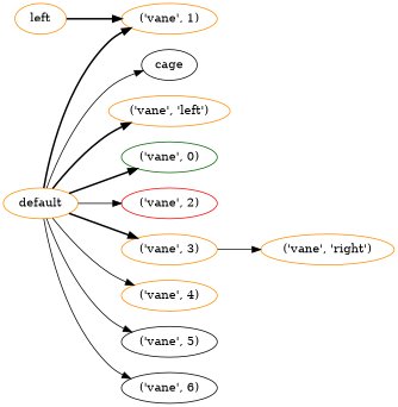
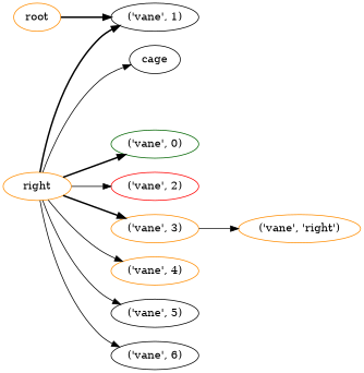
  digraph {
    rankdir=LR
    node [color=darkorange]
    edge [style=solid]
-   n1 [label=left]
-   n2 [label="\('vane',\ 1\)"]
-   n3 [label=default]
+   n1 [label=root]
+   n2 [color=black label="\('vane',\ 1\)"]
+   n3 [label=right]
    n4 [color=black label=cage]
-   n5 [label="\('vane',\ 'left'\)"]
    n6 [color=darkgreen label="\('vane',\ 0\)"]
    n7 [color=red label="\('vane',\ 2\)"]
    n8 [label="\('vane',\ 3\)"]
    n9 [label="\('vane',\ 4\)"]
    n10 [color=black label="\('vane',\ 5\)"]
    n11 [color=black label="\('vane',\ 6\)"]
    n12 [label="\('vane',\ 'right'\)"]
    n1 -> n2 [style=bold]
    n3 -> n2 [style=bold]
    n3 -> n4
-   n3 -> n5 [style=bold]
    n3 -> n6 [style=bold]
    n3 -> n7
    n3 -> n8 [style=bold]
    n3 -> n9
    n3 -> n10
    n3 -> n11
    n8 -> n12
  }
